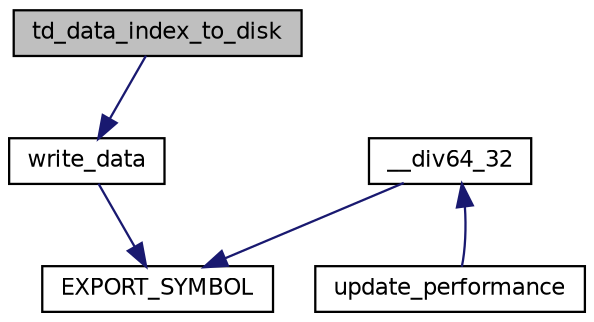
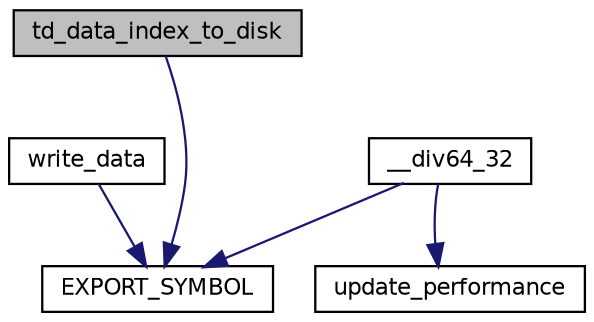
  digraph {
    fontname="DejaVu Sans"
    rankdir=TB
    node [color=black fillcolor=white fontname="DejaVu Sans" fontsize=10 shape=record style=filled]
    edge [color=midnightblue fontname="DejaVu Sans" fontsize=10 labelfontname=Helvetica labelfontsize=10 style=solid]
    n1 [fillcolor=grey75 fontcolor=black height=0.2 label=td_data_index_to_disk width=0.4]
    n2 [height=0.2 label=write_data width=0.4]
    n3 [height=0.2 label=EXPORT_SYMBOL width=0.4]
    n4 [height=0.2 label=update_performance width=0.4]
    n5 [height=0.2 label=__div64_32 width=0.4]
-   n1 -> n2
+   n1 -> n3
    n2 -> n3
-   n4 -> n5
+   n5 -> n4
    n5 -> n3
  }
